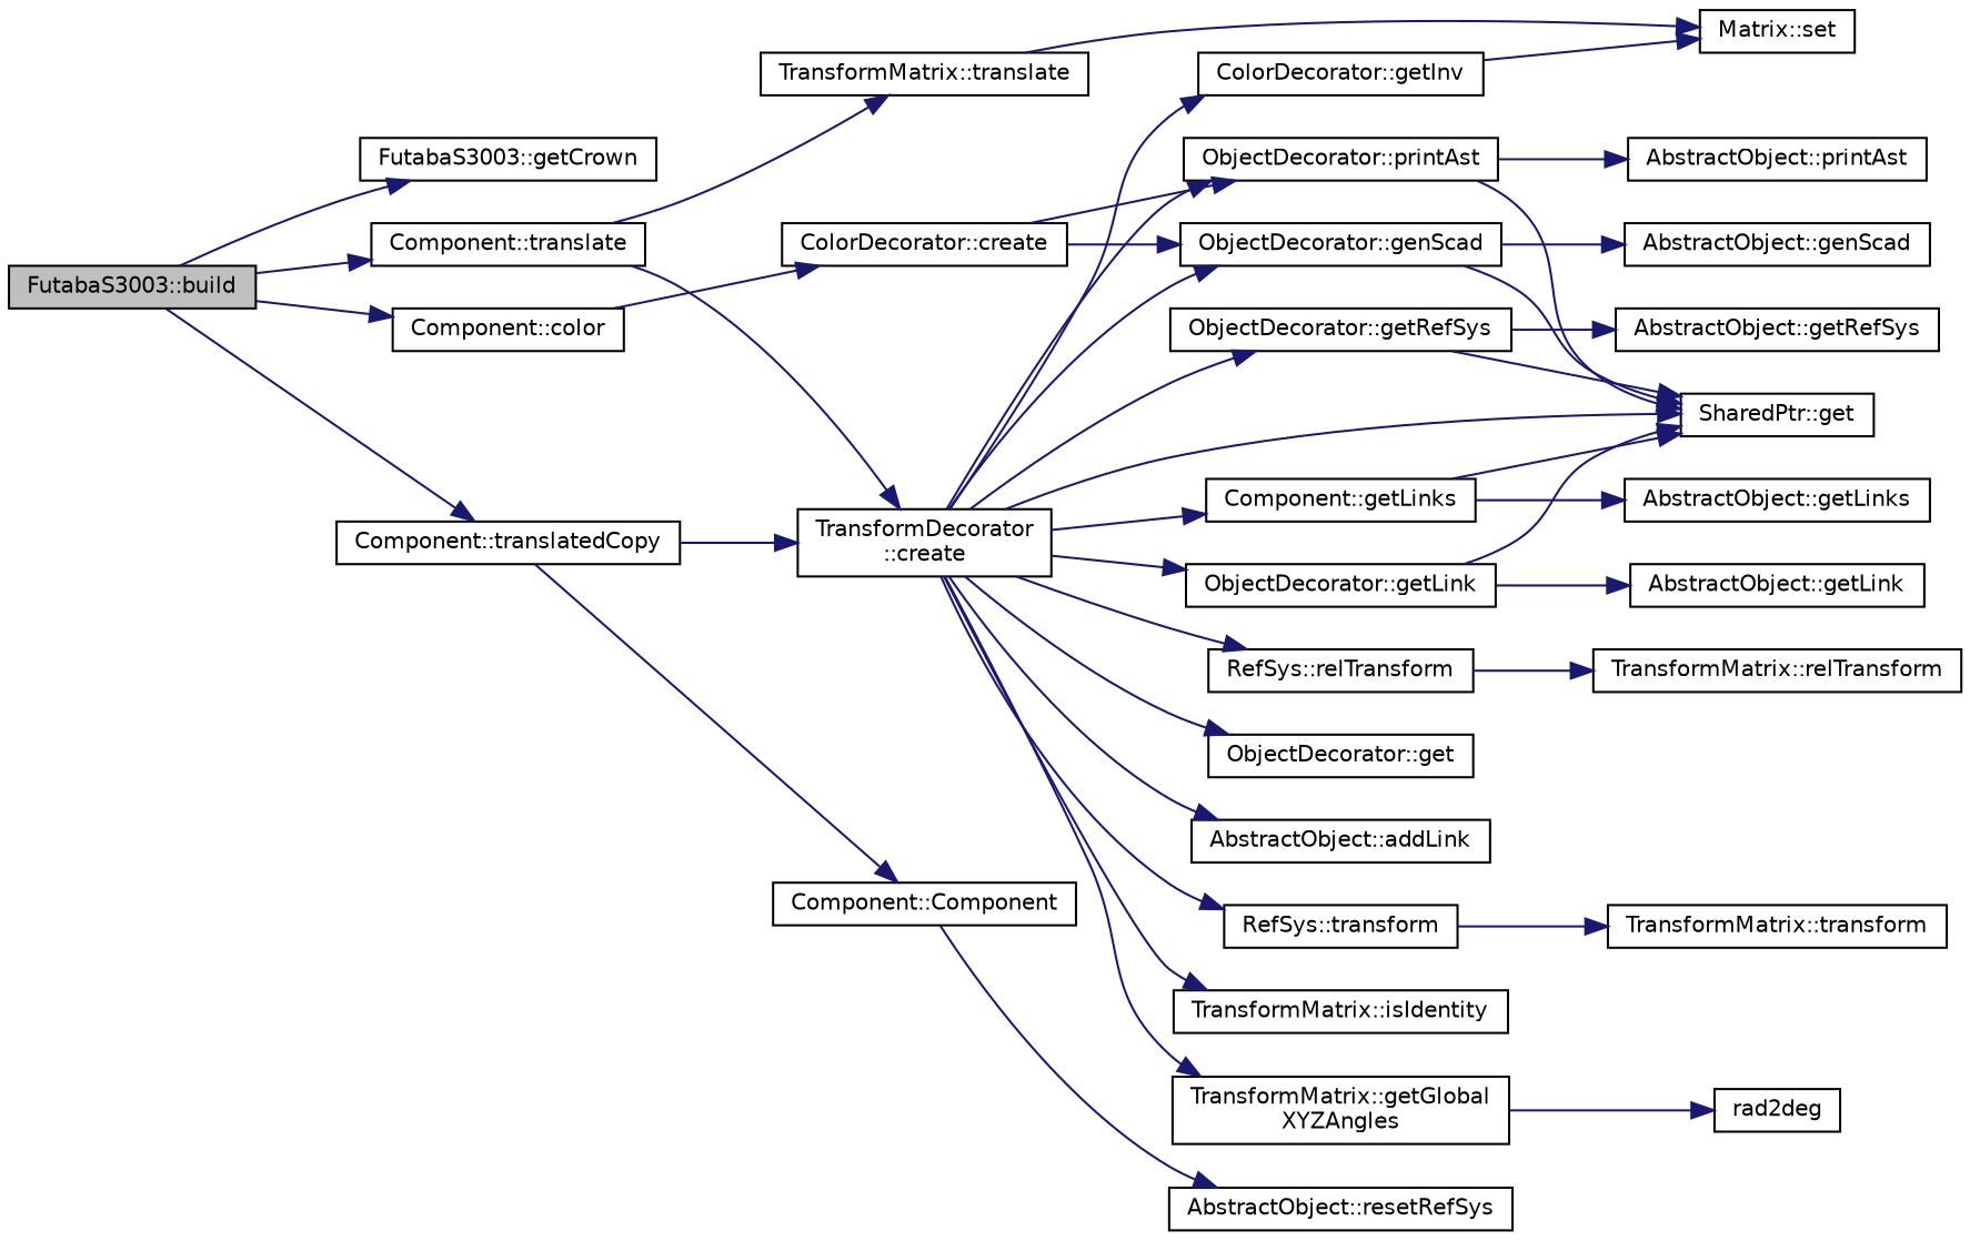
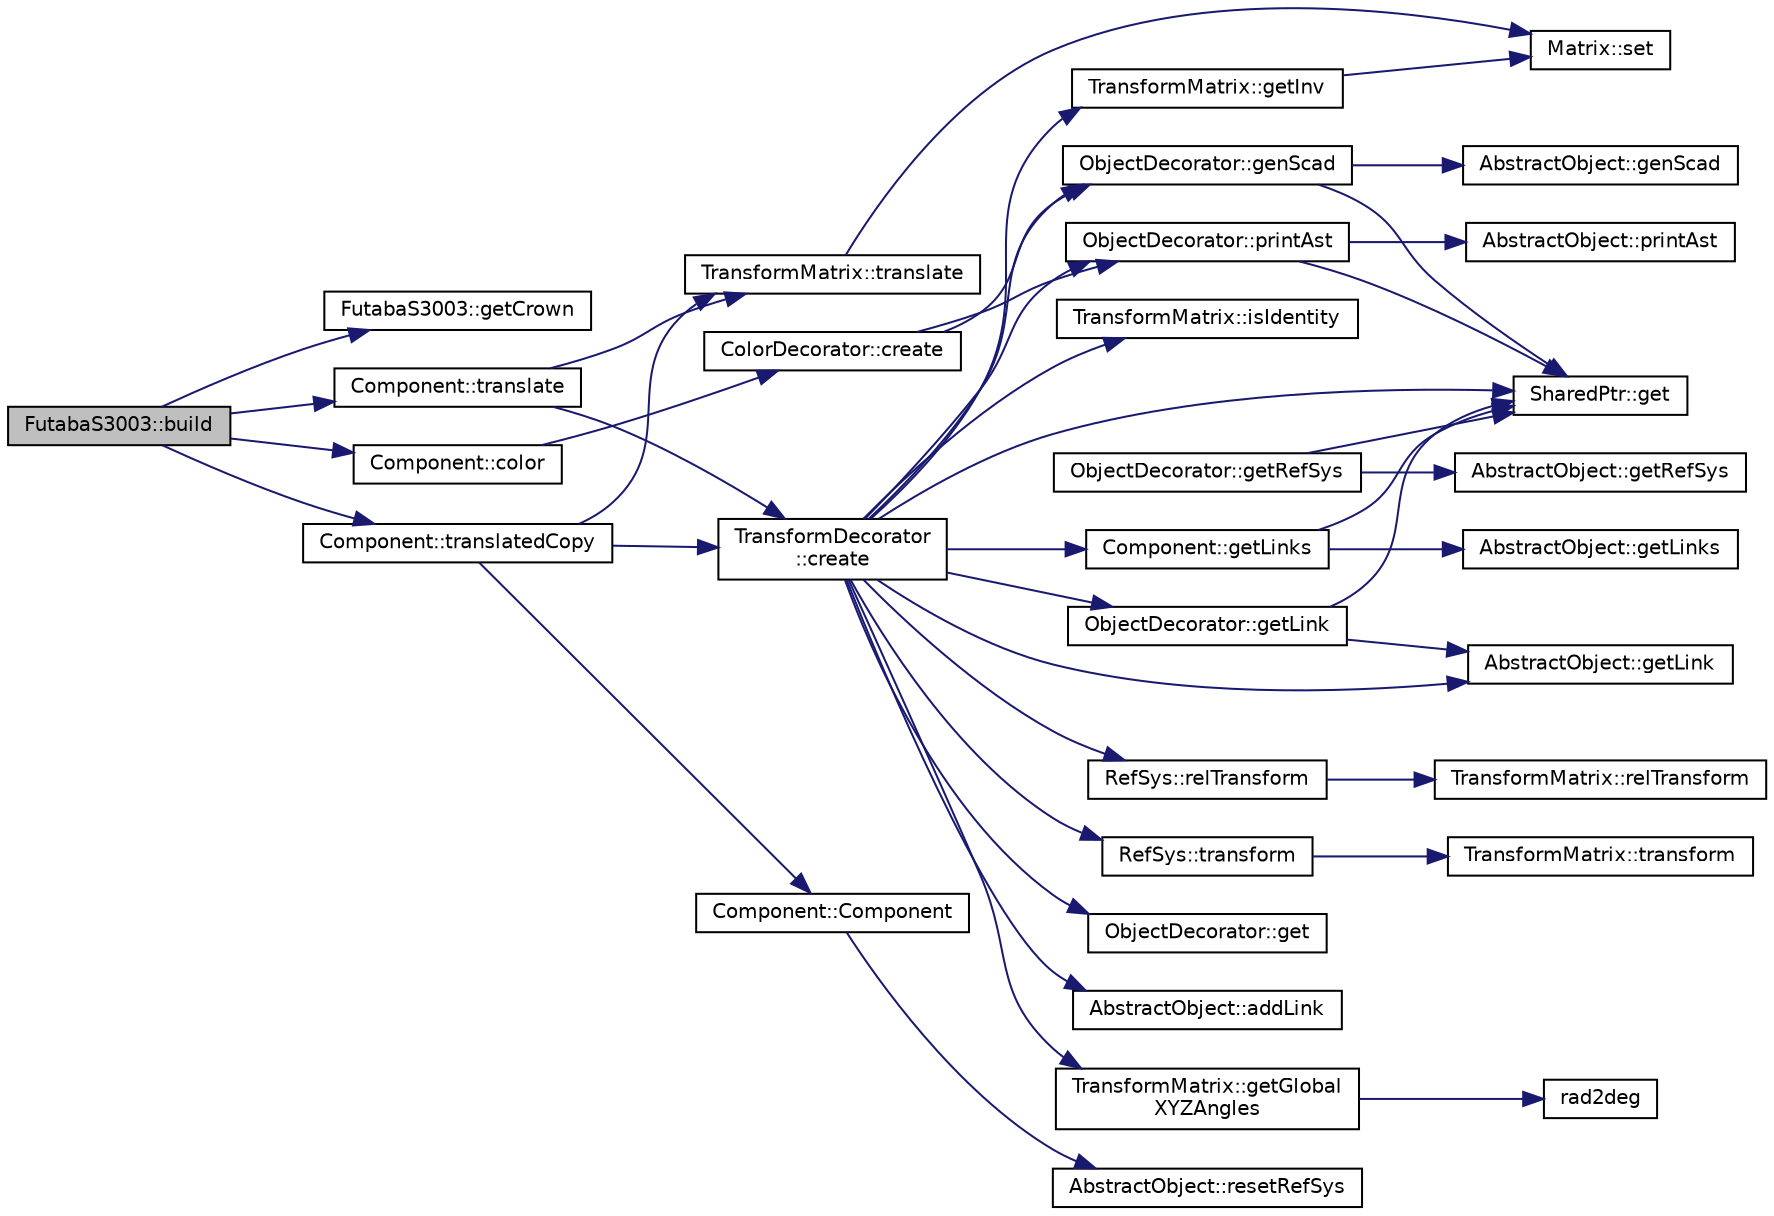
  digraph {
    rankdir=LR
    node [color=black fillcolor=white fontname=Helvetica fontsize=10 shape=record style=filled]
    edge [color=midnightblue fontname=Helvetica fontsize=10 labelfontname=Helvetica labelfontsize=10 style=solid]
    n1 [fillcolor=grey75 fontcolor=black height=0.2 label="FutabaS3003::build" width=0.4]
    n2 [height=0.2 label="FutabaS3003::getCrown" width=0.4]
    n3 [height=0.2 label="Component::translate" width=0.4]
    n4 [height=0.2 label="Component::translatedCopy" width=0.4]
    n5 [height=0.2 label="Component::color" width=0.4]
    n6 [height=0.2 label="TransformMatrix::translate" width=0.4]
    n7 [height=0.2 label="TransformDecorator\l::create" width=0.4]
    n8 [height=0.2 label="Component::Component" width=0.4]
    n9 [height=0.2 label="ColorDecorator::create" width=0.4]
    n10 [height=0.2 label="Matrix::set" width=0.4]
    n11 [height=0.2 label="TransformMatrix::isIdentity" width=0.4]
    n12 [height=0.2 label="SharedPtr::get" width=0.4]
    n13 [height=0.2 label="RefSys::relTransform" width=0.4]
-   n14 [height=0.2 label="ColorDecorator::getInv" width=0.4]
+   n14 [height=0.2 label="TransformMatrix::getInv" width=0.4]
    n15 [height=0.2 label="RefSys::transform" width=0.4]
    n16 [height=0.2 label="ObjectDecorator::get" width=0.4]
    n17 [height=0.2 label="AbstractObject::addLink" width=0.4]
    n18 [height=0.2 label="TransformMatrix::getGlobal\lXYZAngles" width=0.4]
    n19 [height=0.2 label="ObjectDecorator::genScad" width=0.4]
    n20 [height=0.2 label="ObjectDecorator::printAst" width=0.4]
    n21 [height=0.2 label="ObjectDecorator::getRefSys" width=0.4]
    n22 [height=0.2 label="Component::getLinks" width=0.4]
    n23 [height=0.2 label="ObjectDecorator::getLink" width=0.4]
    n24 [height=0.2 label="TransformMatrix::relTransform" width=0.4]
    n25 [height=0.2 label="TransformMatrix::transform" width=0.4]
    n26 [height=0.2 label=rad2deg width=0.4]
    n27 [height=0.2 label="AbstractObject::genScad" width=0.4]
    n28 [height=0.2 label="AbstractObject::printAst" width=0.4]
    n29 [height=0.2 label="AbstractObject::getRefSys" width=0.4]
    n30 [height=0.2 label="AbstractObject::getLinks" width=0.4]
    n31 [height=0.2 label="AbstractObject::getLink" width=0.4]
    n32 [height=0.2 label="AbstractObject::resetRefSys" width=0.4]
    n1 -> n2
    n1 -> n3
    n1 -> n4
    n1 -> n5
    n3 -> n6
    n3 -> n7
+   n4 -> n6
    n4 -> n7
    n4 -> n8
    n5 -> n9
    n6 -> n10
    n7 -> n11
    n7 -> n12
    n7 -> n13
    n7 -> n14
    n7 -> n15
    n7 -> n16
    n7 -> n17
    n7 -> n18
    n7 -> n19
    n7 -> n20
-   n7 -> n21
+   n7 -> n31
    n7 -> n22
    n7 -> n23
    n8 -> n32
    n9 -> n19
    n9 -> n20
    n13 -> n24
    n14 -> n10
    n15 -> n25
    n18 -> n26
    n19 -> n12
    n19 -> n27
    n20 -> n12
    n20 -> n28
    n21 -> n12
    n21 -> n29
    n22 -> n12
    n22 -> n30
    n23 -> n12
    n23 -> n31
  }
